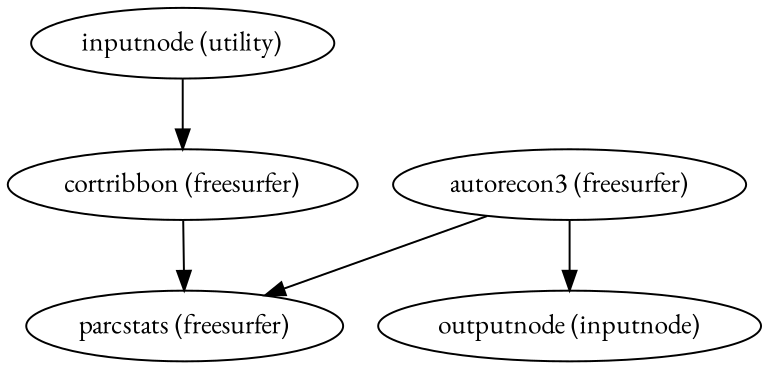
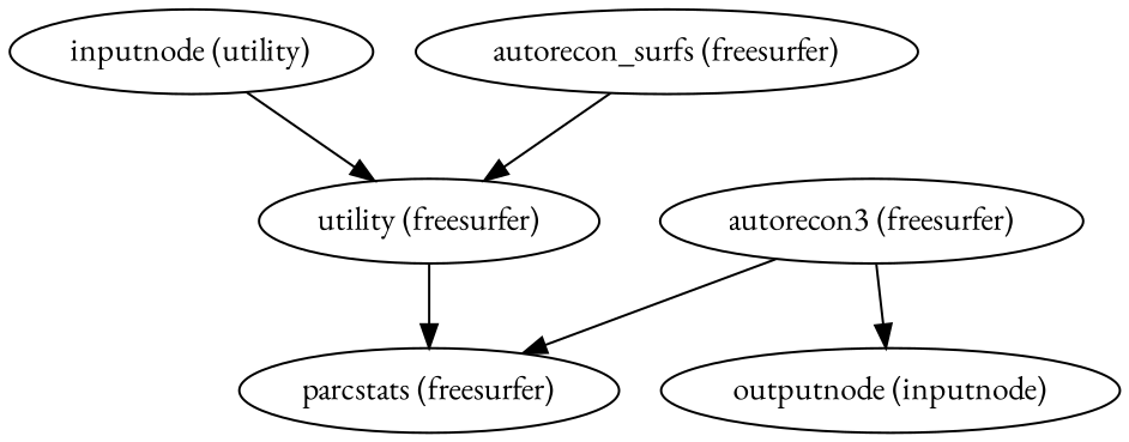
  strict digraph {
    fontname="EB Garamond"
    node [fontname="EB Garamond"]
    edge [fontname="EB Garamond"]
    "inputnode (utility)"
-   "cortribbon (freesurfer)"
+   "cortribbon (freesurfer)" [label="utility (freesurfer)"]
    "parcstats (freesurfer)"
+   "autorecon_surfs (freesurfer)"
    "autorecon3 (freesurfer)"
    n6 [label="outputnode (inputnode)"]
    "inputnode (utility)" -> "cortribbon (freesurfer)"
    "cortribbon (freesurfer)" -> "parcstats (freesurfer)"
+   "autorecon_surfs (freesurfer)" -> "cortribbon (freesurfer)"
    "autorecon3 (freesurfer)" -> "parcstats (freesurfer)"
    "autorecon3 (freesurfer)" -> n6
  }
